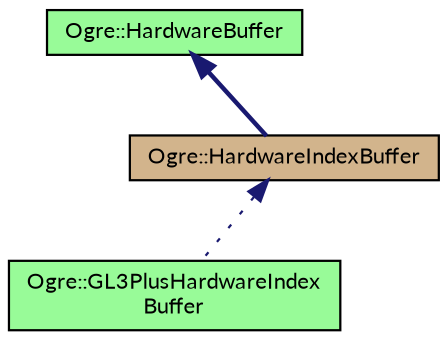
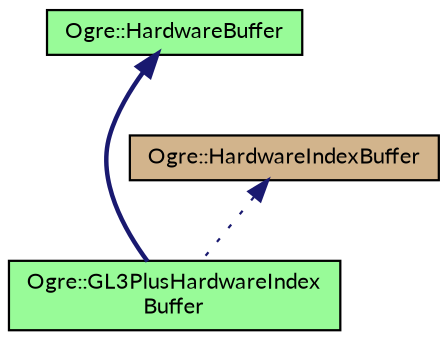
  digraph {
    fontname=Lato
    node [color=black fillcolor=palegreen fontname=Lato fontsize=10 shape=record style=filled]
    edge [color=midnightblue dir=back fontname=Lato fontsize=10 labelfontname=Helvetica labelfontsize=10]
    n1 [fontcolor=black height=0.2 label="Ogre::GL3PlusHardwareIndex\lBuffer" width=0.4]
    n2 [fillcolor=tan height=0.2 label="Ogre::HardwareIndexBuffer" width=0.4]
    n3 [height=0.2 label="Ogre::HardwareBuffer" width=0.4]
    n2 -> n1 [style=dotted]
-   n3 -> n2 [style=bold]
+   n3 -> n1 [style=bold]
  }
